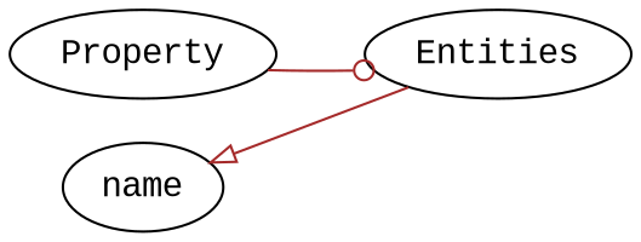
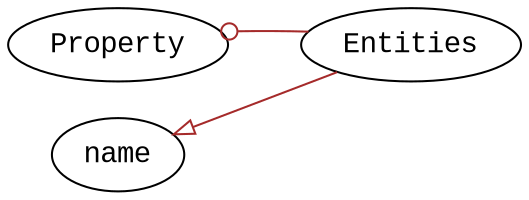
  digraph {
    fontname="Liberation Mono"
    rankdir=LR
    node [fontname="Liberation Mono"]
    edge [color=brown fontname="Liberation Mono"]
    Property
    name
    Entities
    subgraph sub_1 {
      rank=same
      Property
      name
    }
-   Property -> Entities [arrowhead=odot]
+   Entities -> Property [arrowhead=odot]
    Entities -> name [arrowhead=onormal]
  }
